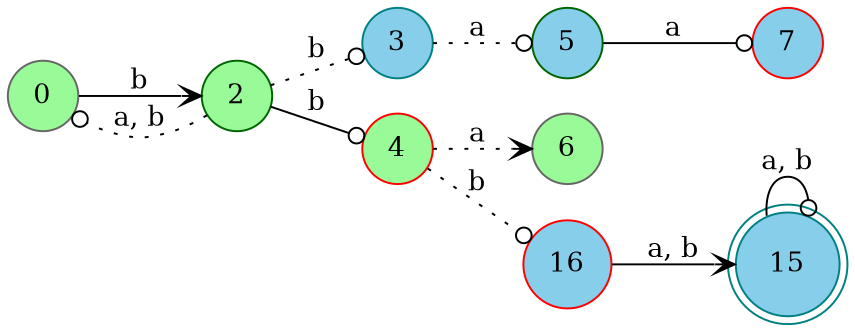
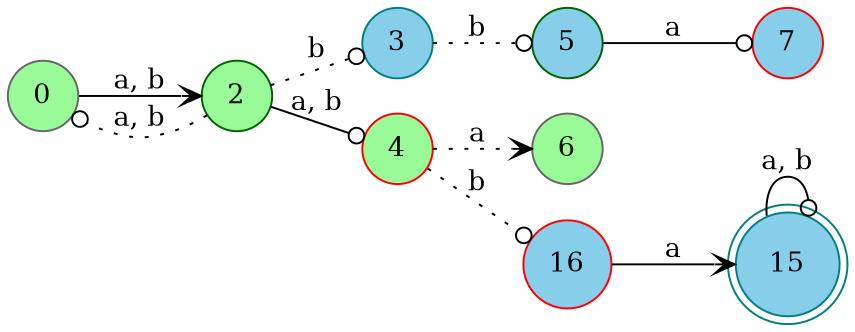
  digraph {
    rankdir=LR
    node [color=red fillcolor=skyblue shape=circle style=filled]
    edge [arrowhead=odot style=solid]
    n1 [color=gray40 fillcolor=palegreen label=0]
    2 [color=darkgreen fillcolor=palegreen]
    3 [color=teal]
    4 [fillcolor=palegreen]
    n5 [color=teal label=15 shape=doublecircle]
    5 [color=darkgreen]
    6 [color=gray40 fillcolor=palegreen]
    n8 [label=16]
    7
-   n1 -> 2 [arrowhead=vee label=b]
+   n1 -> 2 [arrowhead=vee label="a, b"]
    2 -> n1 [label="a, b" style=dotted]
    2 -> 3 [label=b style=dotted]
-   2 -> 4 [label=b]
-   3 -> 5 [label=a style=dotted]
+   2 -> 4 [label="a, b"]
+   3 -> 5 [label=b style=dotted]
    4 -> 6 [arrowhead=vee label=a style=dotted]
    4 -> n8 [label=b style=dotted]
    n5 -> n5 [label="a, b"]
    5 -> 7 [label=a]
-   n8 -> n5 [arrowhead=vee label="a, b"]
+   n8 -> n5 [arrowhead=vee label=a]
  }
